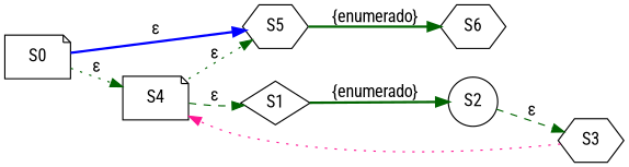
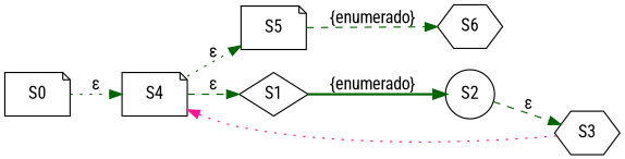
  digraph {
    fontname="Roboto Condensed"
    rankdir=LR
    node [fontname="Roboto Condensed" shape=note]
    edge [color=darkgreen fontname="Roboto Condensed" style=dotted]
    n1 [label=S0]
-   n2 [label=S5 shape=hexagon]
+   n2 [label=S5]
    n3 [label=S4]
    n4 [label=S1 shape=diamond]
    n5 [label=S2 shape=circle]
    n6 [label=S6 shape=hexagon]
    n7 [label=S3 shape=hexagon]
-   n1 -> n2 [color=blue label="ε" style=bold]
    n1 -> n3 [label="ε"]
-   n2 -> n6 [label="{enumerado}" style=bold]
+   n2 -> n6 [label="{enumerado}" style=dashed]
    n3 -> n2 [label="ε"]
    n3 -> n4 [label="ε" style=dashed]
    n4 -> n5 [label="{enumerado}" style=bold]
    n5 -> n7 [label="ε" style=dashed]
    n7 -> n3 [color=deeppink label=" "]
  }
